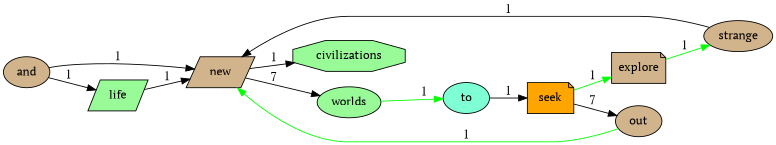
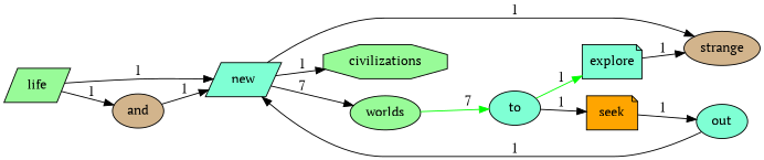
  digraph {
    fontname="PT Serif"
    rankdir=LR
    "ui.stylesheet"="node { size: 20px; text-size: 12px; fill-color: black; } edge { text-size: 10px; fill-color: black; } edge.highlighted { fill-color: green; }"
    node [fillcolor=aquamarine fontname="PT Serif" shape=ellipse style=filled]
    edge [fontname="PT Serif"]
-   new [fillcolor=tan shape=parallelogram]
+   new [shape=parallelogram]
    worlds [fillcolor=palegreen]
    civilizations [fillcolor=palegreen shape=octagon]
    to
    life [fillcolor=palegreen shape=parallelogram]
    and [fillcolor=tan]
-   explore [fillcolor=tan shape=note]
+   explore [shape=note]
    seek [fillcolor=orange shape=note]
    strange [fillcolor=tan]
-   out [fillcolor=tan]
+   out
    new -> worlds [label=7]
    new -> civilizations [label=1]
-   worlds -> to [color=green label=1]
-   seek -> explore [color=green label=1]
+   worlds -> to [color=green label=7]
+   to -> explore [color=green label=1]
    to -> seek [label=1]
    life -> new [label=1]
-   and -> life [label=1]
+   life -> and [label=1]
    and -> new [label=1]
-   explore -> strange [color=green label=1]
-   seek -> out [label=7]
-   strange -> new [label=1]
-   out -> new [label=1 color=green]
+   explore -> strange [color=black label=1]
+   seek -> out [label=1]
+   new -> strange [label=1]
+   out -> new [label=1]
  }
